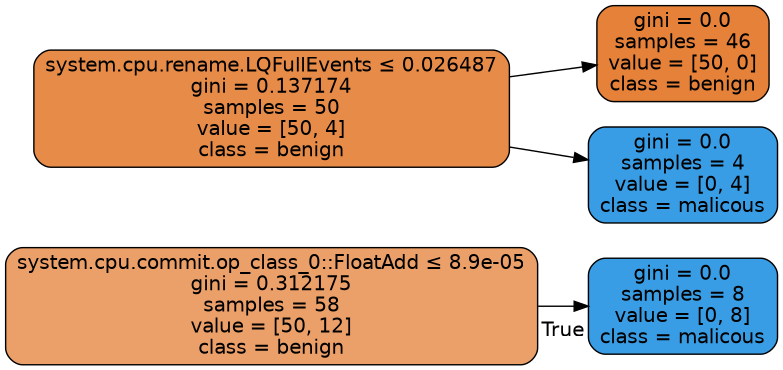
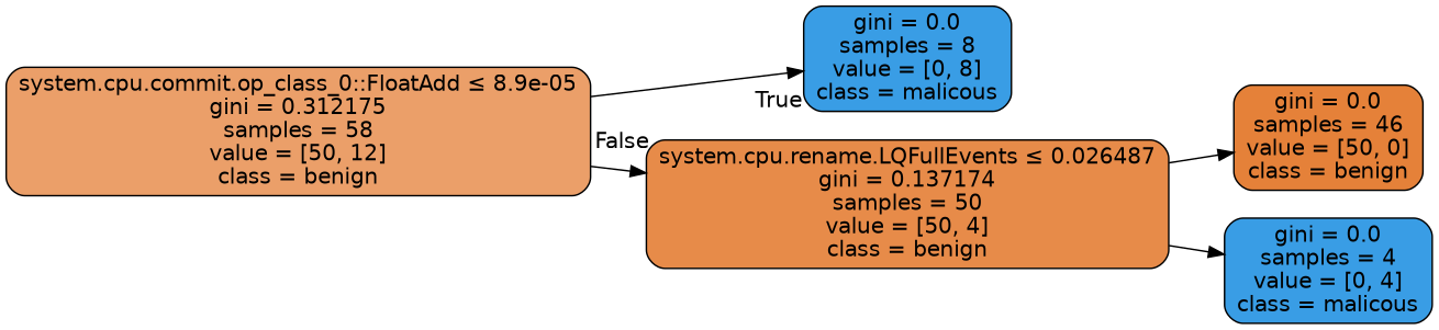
  digraph {
    rankdir=LR
    node [color=black fillcolor="#399de5" fontname=helvetica shape=box style="filled, rounded"]
    edge [fontname=helvetica]
    n1 [fillcolor="#eb9f69" label=<system.cpu.commit.op_class_0::FloatAdd &le; 8.9e-05<br/>gini = 0.312175<br/>samples = 58<br/>value = [50, 12]<br/>class = benign>]
    n2 [label=<gini = 0.0<br/>samples = 8<br/>value = [0, 8]<br/>class = malicous>]
    n3 [fillcolor="#e78b49" label=<system.cpu.rename.LQFullEvents &le; 0.026487<br/>gini = 0.137174<br/>samples = 50<br/>value = [50, 4]<br/>class = benign>]
    n4 [fillcolor="#e58139" label=<gini = 0.0<br/>samples = 46<br/>value = [50, 0]<br/>class = benign>]
    n5 [label=<gini = 0.0<br/>samples = 4<br/>value = [0, 4]<br/>class = malicous>]
    n1 -> n2 [headlabel=True labelangle=45 labeldistance=2.5]
+   n1 -> n3 [headlabel=False labelangle=-45 labeldistance=2.5]
    n3 -> n4
    n3 -> n5
  }
